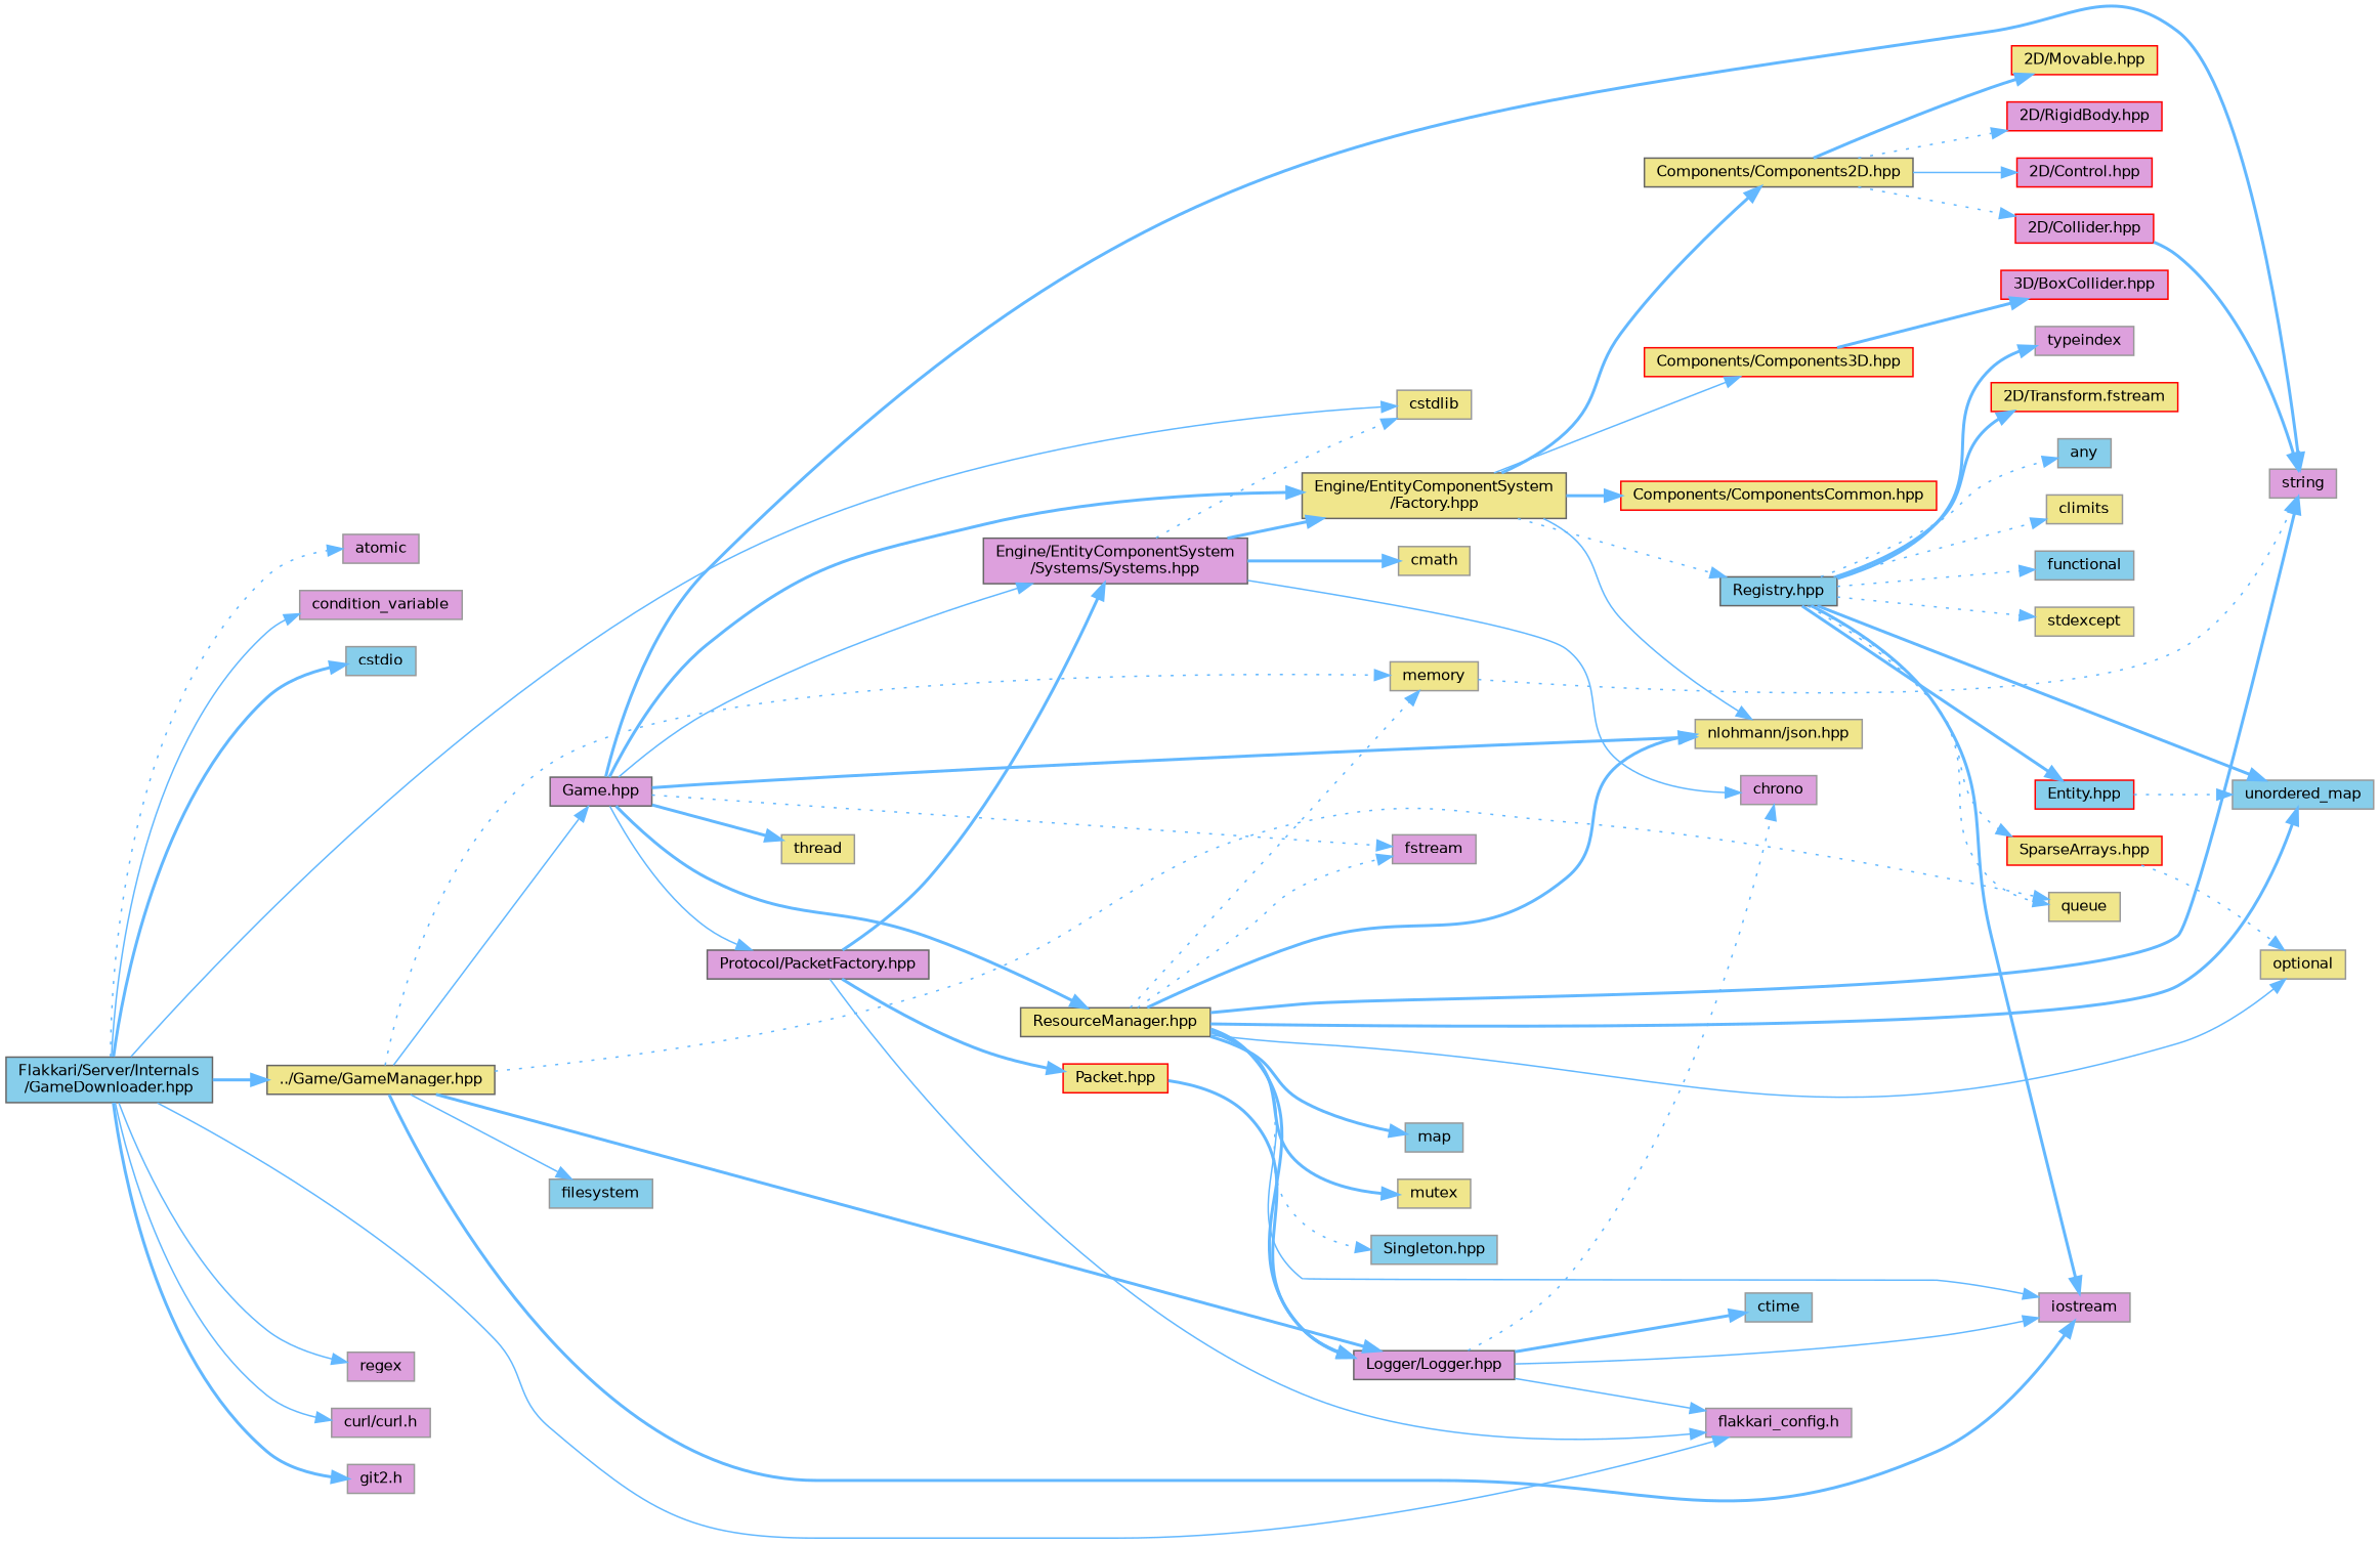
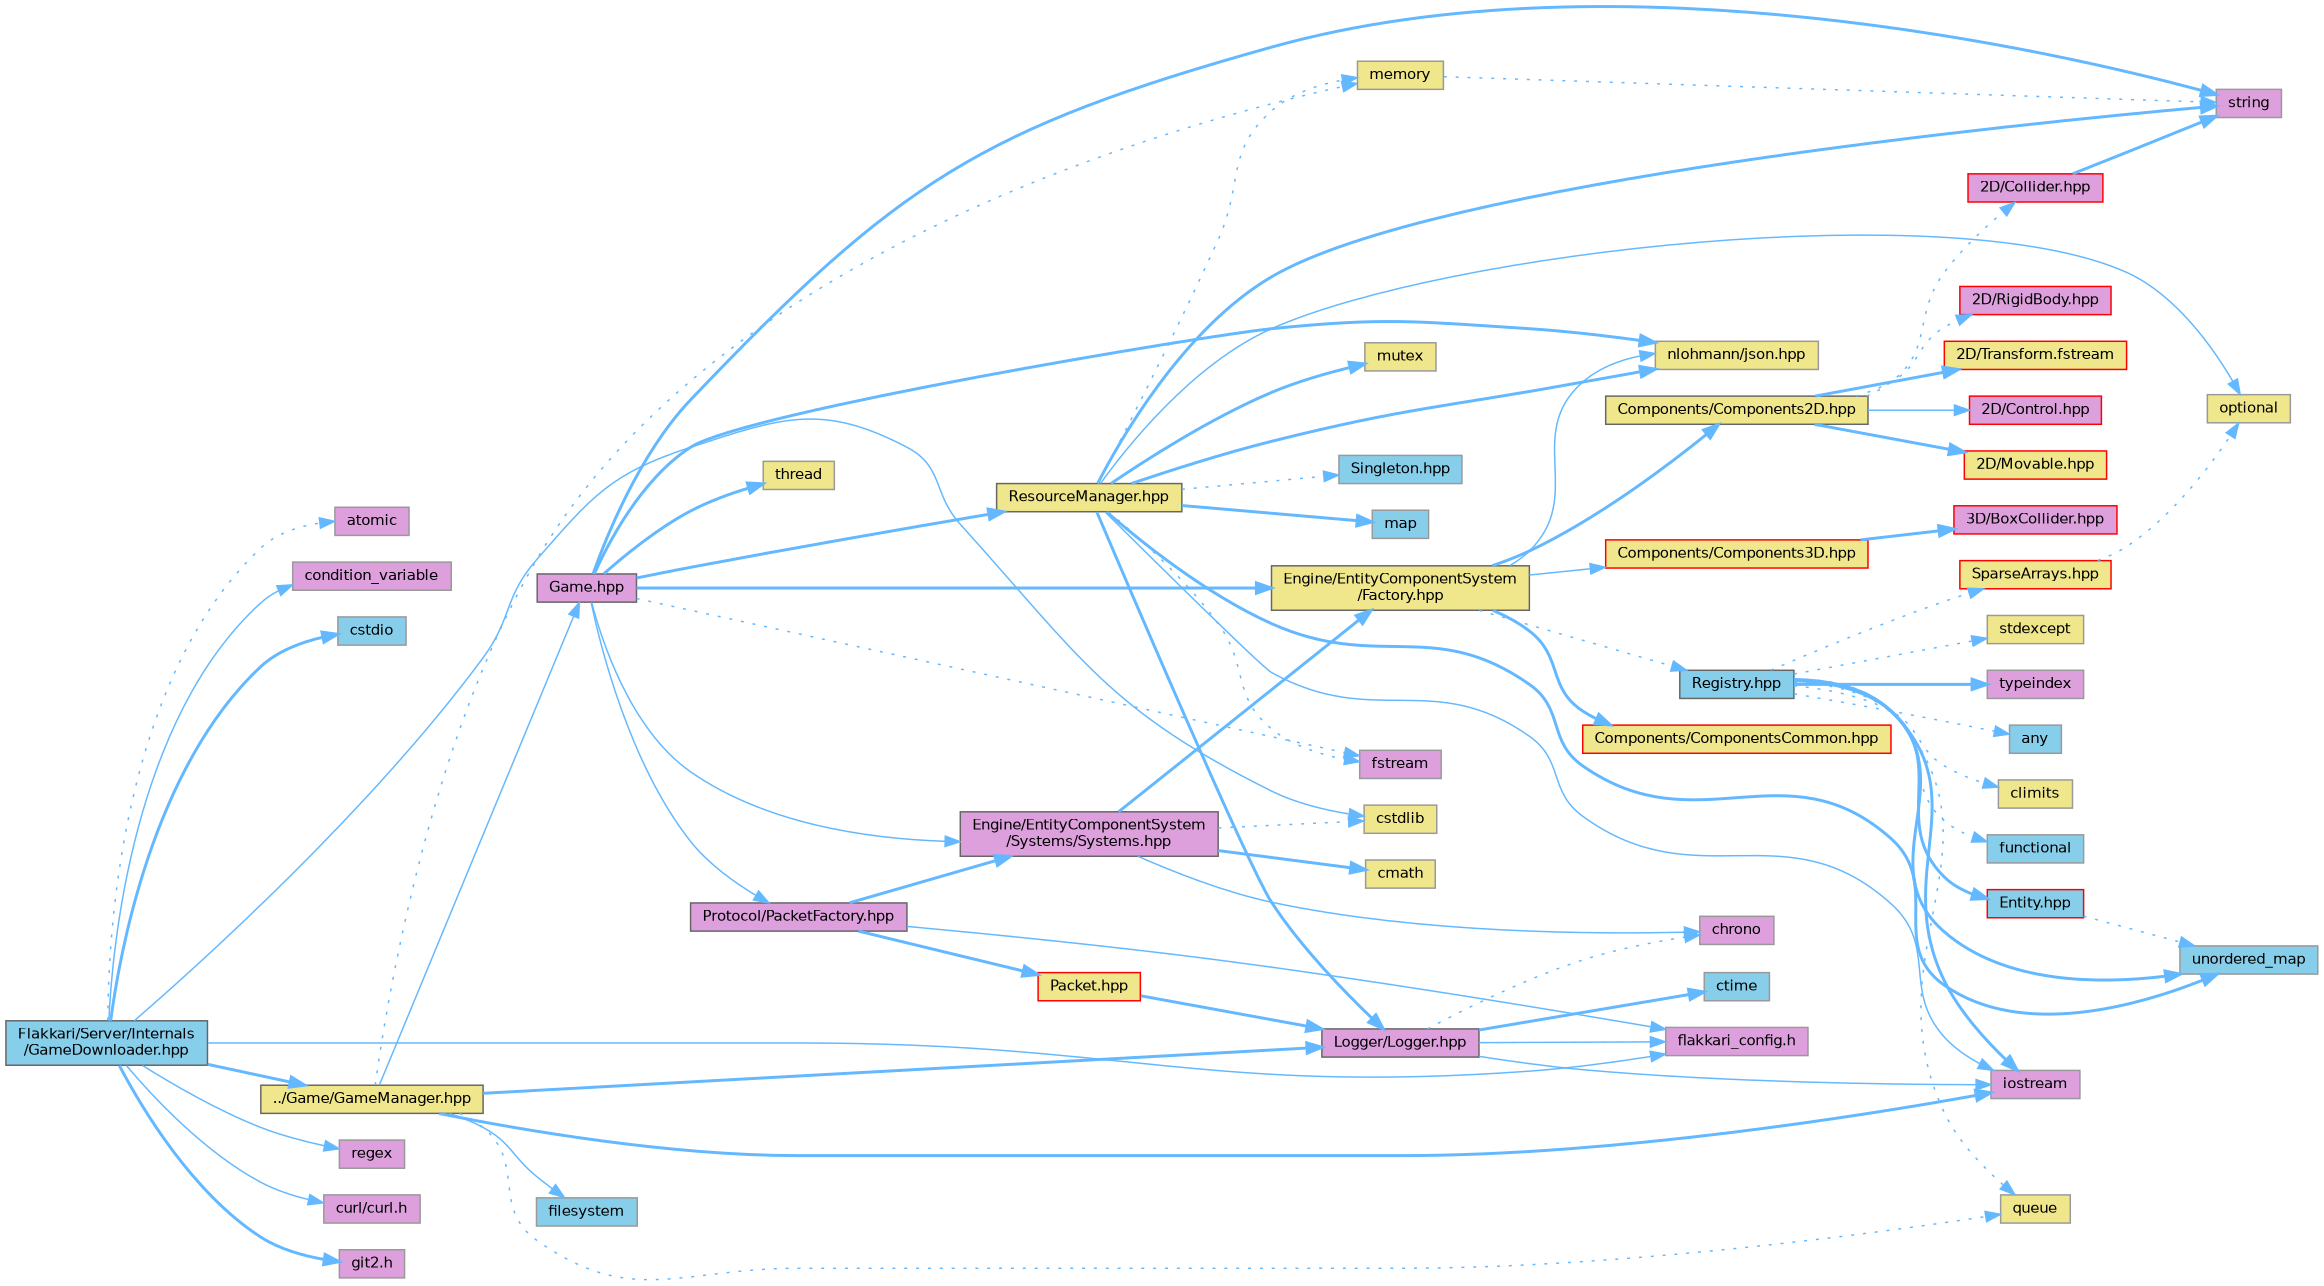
  digraph {
    rankdir=LR
    node [color=grey60 fillcolor=khaki fontname=Helvetica fontsize=10 shape=box style=filled]
    edge [color=steelblue1 fontname=Helvetica fontsize=10 labelfontname=Helvetica labelfontsize=10 style=bold]
    n1 [color=gray40 fillcolor=skyblue fontcolor=black height=0.2 label="Flakkari/Server/Internals\l/GameDownloader.hpp" width=0.4]
    n2 [fillcolor=plum height=0.2 label=atomic width=0.4]
    n3 [fillcolor=plum height=0.2 label=condition_variable width=0.4]
    n4 [fillcolor=skyblue height=0.2 label=cstdio width=0.4]
    n5 [height=0.2 label=cstdlib width=0.4]
    n6 [fillcolor=plum height=0.2 label=regex width=0.4]
    n7 [color=grey40 height=0.2 label="../Game/GameManager.hpp" width=0.4]
    n8 [fillcolor=plum height=0.2 label="flakkari_config.h" width=0.4]
    n9 [fillcolor=plum height=0.2 label="curl/curl.h" width=0.4]
    n10 [fillcolor=plum height=0.2 label="git2.h" width=0.4]
    n11 [fillcolor=skyblue height=0.2 label=filesystem width=0.4]
    n12 [fillcolor=plum height=0.2 label=iostream width=0.4]
    n13 [height=0.2 label=memory width=0.4]
    n14 [height=0.2 label=queue width=0.4]
    n15 [color=grey40 fillcolor=plum height=0.2 label="Game.hpp" width=0.4]
    n16 [color=grey40 fillcolor=plum height=0.2 label="Logger/Logger.hpp" width=0.4]
    n17 [fillcolor=plum height=0.2 label=string width=0.4]
    n18 [fillcolor=plum height=0.2 label=fstream width=0.4]
    n19 [height=0.2 label="nlohmann/json.hpp" width=0.4]
    n20 [height=0.2 label=thread width=0.4]
    n21 [color=grey40 height=0.2 label="Engine/EntityComponentSystem\l/Factory.hpp" width=0.4]
    n22 [color=grey40 fillcolor=plum height=0.2 label="Engine/EntityComponentSystem\l/Systems/Systems.hpp" width=0.4]
    n23 [color=grey40 fillcolor=plum height=0.2 label="Protocol/PacketFactory.hpp" width=0.4]
    n24 [color=grey40 height=0.2 label="ResourceManager.hpp" width=0.4]
    n25 [fillcolor=plum height=0.2 label=chrono width=0.4]
    n26 [fillcolor=skyblue height=0.2 label=ctime width=0.4]
    n27 [color=grey40 fillcolor=skyblue height=0.2 label="Registry.hpp" width=0.4]
    n28 [color=grey40 height=0.2 label="Components/Components2D.hpp" width=0.4]
    n29 [color=red height=0.2 label="Components/Components3D.hpp" width=0.4]
    n30 [color=red height=0.2 label="Components/ComponentsCommon.hpp" width=0.4]
    n31 [height=0.2 label=cmath width=0.4]
    n32 [color=red height=0.2 label="Packet.hpp" width=0.4]
    n33 [fillcolor=skyblue height=0.2 label=unordered_map width=0.4]
    n34 [height=0.2 label=optional width=0.4]
    n35 [fillcolor=skyblue height=0.2 label="Singleton.hpp" width=0.4]
    n36 [fillcolor=skyblue height=0.2 label=map width=0.4]
    n37 [height=0.2 label=mutex width=0.4]
    n38 [color=red fillcolor=skyblue height=0.2 label="Entity.hpp" width=0.4]
    n39 [color=red height=0.2 label="SparseArrays.hpp" width=0.4]
    n40 [fillcolor=skyblue height=0.2 label=any width=0.4]
    n41 [height=0.2 label=climits width=0.4]
    n42 [fillcolor=skyblue height=0.2 label=functional width=0.4]
    n43 [height=0.2 label=stdexcept width=0.4]
    n44 [fillcolor=plum height=0.2 label=typeindex width=0.4]
    n45 [color=red fillcolor=plum height=0.2 label="2D/Collider.hpp" width=0.4]
    n46 [color=red fillcolor=plum height=0.2 label="2D/Control.hpp" width=0.4]
    n47 [color=red height=0.2 label="2D/Movable.hpp" width=0.4]
    n48 [color=red fillcolor=plum height=0.2 label="2D/RigidBody.hpp" width=0.4]
    n49 [color=red height=0.2 label="2D/Transform.fstream" width=0.4]
    n50 [color=red fillcolor=plum height=0.2 label="3D/BoxCollider.hpp" width=0.4]
    n1 -> n2 [style=dotted]
    n1 -> n3 [style=solid]
    n1 -> n4
    n1 -> n5 [style=solid]
    n1 -> n6 [style=solid]
    n1 -> n7
    n1 -> n8 [style=solid]
    n1 -> n9 [style=solid]
    n1 -> n10
    n7 -> n11 [style=solid]
    n7 -> n12
    n7 -> n13 [style=dotted]
    n7 -> n14 [style=dotted]
    n7 -> n15 [style=solid]
    n7 -> n16
    n13 -> n17 [style=dotted]
    n15 -> n17
    n15 -> n18 [style=dotted]
    n15 -> n19
    n15 -> n20
    n15 -> n21
    n15 -> n22 [style=solid]
    n15 -> n23 [style=solid]
    n15 -> n24
    n16 -> n8 [style=solid]
    n16 -> n12 [style=solid]
    n16 -> n25 [style=dotted]
    n16 -> n26
    n21 -> n19 [style=solid]
    n21 -> n27 [style=dotted]
    n21 -> n28
    n21 -> n29 [style=solid]
    n21 -> n30
    n22 -> n5 [style=dotted]
    n22 -> n21
    n22 -> n25 [style=solid]
    n22 -> n31
    n23 -> n8 [style=solid]
    n23 -> n22
    n23 -> n32
    n24 -> n12 [style=solid]
    n24 -> n13 [style=dotted]
    n24 -> n16
    n24 -> n17
    n24 -> n18 [style=dotted]
    n24 -> n19
    n24 -> n33
    n24 -> n34 [style=solid]
    n24 -> n35 [style=dotted]
    n24 -> n36
    n24 -> n37
    n27 -> n12
    n27 -> n14 [style=dotted]
    n27 -> n33
    n27 -> n38
    n27 -> n39 [style=dotted]
    n27 -> n40 [style=dotted]
    n27 -> n41 [style=dotted]
    n27 -> n42 [style=dotted]
    n27 -> n43 [style=dotted]
    n27 -> n44
    n28 -> n45 [style=dotted]
    n28 -> n46 [style=solid]
    n28 -> n47
    n28 -> n48 [style=dotted]
-   n27 -> n49
+   n28 -> n49
    n29 -> n50
    n32 -> n16
    n38 -> n33 [style=dotted]
    n39 -> n34 [style=dotted]
    n45 -> n17
  }
